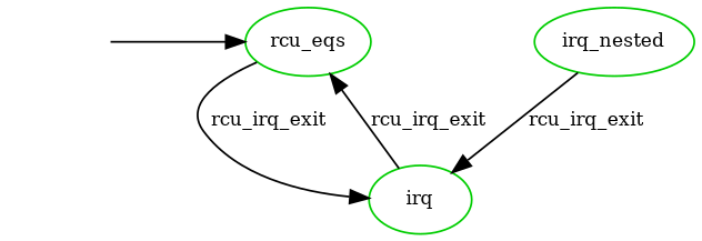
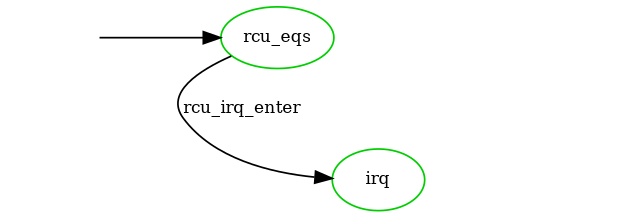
  digraph {
    nodesep=0.5
    node [shape=ellipse color=green3 fontsize=10]
    edge [fontsize=10]
    __init [shape=plaintext style=invis color="" fontsize=""]
    rcu_eqs
    irq
-   irq_nested
    subgraph sub_1 {
      rank=min
      __init
      rcu_eqs
    }
    __init -> rcu_eqs
-   rcu_eqs -> irq [label=rcu_irq_exit]
-   irq -> rcu_eqs [label=rcu_irq_exit]
-   irq_nested -> irq [label=rcu_irq_exit]
+   rcu_eqs -> irq [label=rcu_irq_enter]
  }
